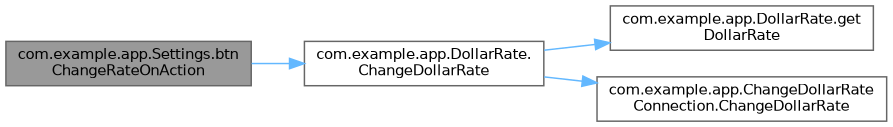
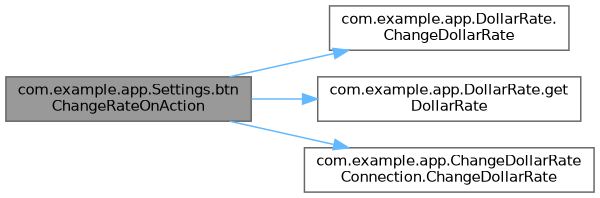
  digraph {
    rankdir=LR
    node [color=grey40 fillcolor=white fontname=Helvetica fontsize=10 shape=box style=filled]
    edge [color=steelblue1 fontname=Helvetica fontsize=10 labelfontname=Helvetica labelfontsize=10 style=solid]
    n1 [color=gray40 fillcolor=grey60 fontcolor=black height=0.2 label="com.example.app.Settings.btn\lChangeRateOnAction" width=0.4]
    n2 [height=0.2 label="com.example.app.DollarRate.\lChangeDollarRate" width=0.4]
    n3 [height=0.2 label="com.example.app.DollarRate.get\lDollarRate" width=0.4]
    n4 [height=0.2 label="com.example.app.ChangeDollarRate\lConnection.ChangeDollarRate" width=0.4]
    n1 -> n2
-   n2 -> n3
-   n2 -> n4
+   n1 -> n3
+   n1 -> n4
  }
